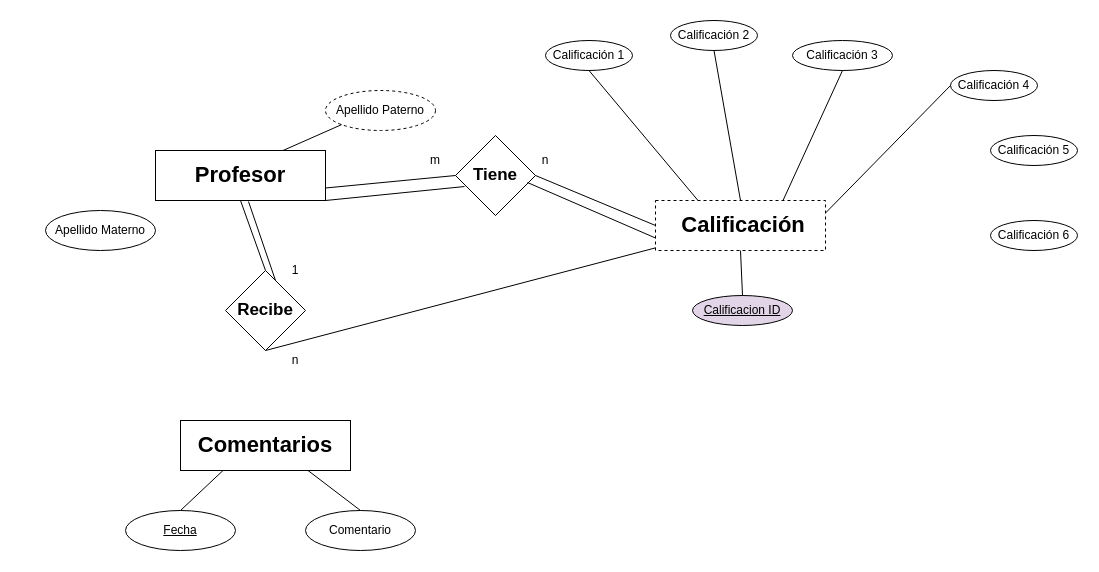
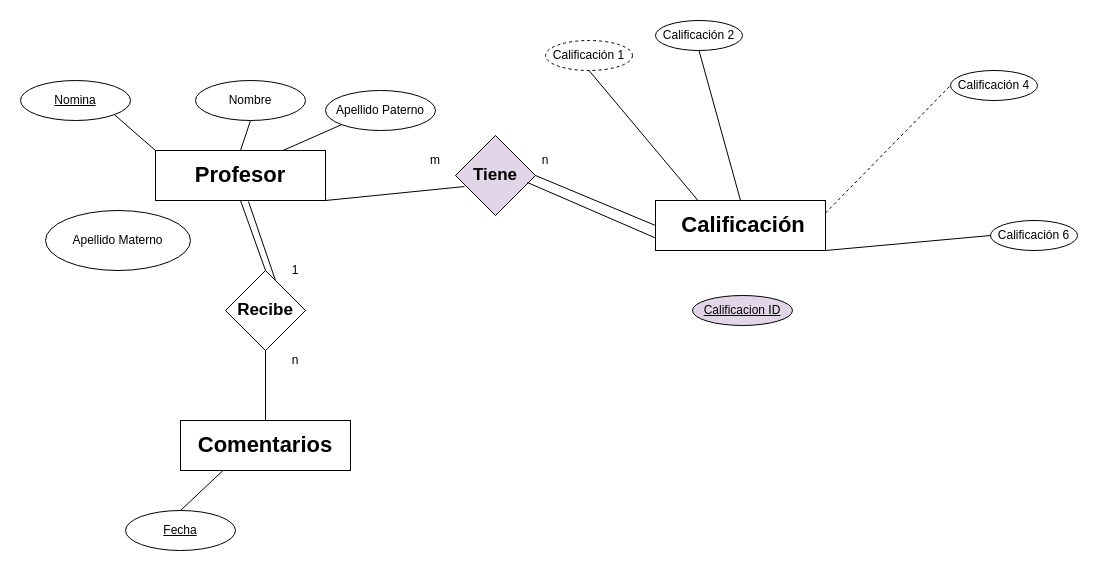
  <mxCell id="0" />
  <mxCell id="1" parent="0" />
  <mxCell id="2" value="&lt;b&gt;&lt;font style=&quot;font-size: 22px&quot;&gt;Profesor&lt;/font&gt;&lt;/b&gt;" style="rounded=0;whiteSpace=wrap;html=1;" parent="1" vertex="1"><mxGeometry x="155" y="150" width="170" height="50" as="geometry" /></mxCell>
- <mxCell id="5" value="Apellido Paterno" style="ellipse;whiteSpace=wrap;html=1;dashed=1;" parent="1" vertex="1"><mxGeometry x="325" y="90" width="110" height="40" as="geometry" /></mxCell>
+ <mxCell id="3" value="&lt;u&gt;Nomina&lt;/u&gt;" style="ellipse;whiteSpace=wrap;html=1;" parent="1" vertex="1"><mxGeometry x="20" y="80" width="110" height="40" as="geometry" /></mxCell>
+ <mxCell id="4" value="Nombre" style="ellipse;whiteSpace=wrap;html=1;" parent="1" vertex="1"><mxGeometry x="195" y="80" width="110" height="40" as="geometry" /></mxCell>
+ <mxCell id="5" value="Apellido Paterno" style="ellipse;whiteSpace=wrap;html=1;" parent="1" vertex="1"><mxGeometry x="325" y="90" width="110" height="40" as="geometry" /></mxCell>
+ <mxCell id="6" value="" style="endArrow=none;html=1;exitX=1;exitY=1;exitDx=0;exitDy=0;entryX=0;entryY=0;entryDx=0;entryDy=0;" parent="1" source="3" target="2" edge="1"><mxGeometry width="50" height="50" relative="1" as="geometry"><mxPoint x="120" y="120" as="sourcePoint" /><mxPoint x="505" y="160" as="targetPoint" /></mxGeometry></mxCell>
+ <mxCell id="7" value="" style="endArrow=none;html=1;exitX=0.5;exitY=1;exitDx=0;exitDy=0;entryX=0.5;entryY=0;entryDx=0;entryDy=0;" parent="1" source="4" target="2" edge="1"><mxGeometry width="50" height="50" relative="1" as="geometry"><mxPoint x="300" y="250" as="sourcePoint" /><mxPoint x="335" y="280" as="targetPoint" /></mxGeometry></mxCell>
  <mxCell id="8" value="" style="endArrow=none;html=1;exitX=0.75;exitY=0;exitDx=0;exitDy=0;entryX=0;entryY=1;entryDx=0;entryDy=0;" parent="1" source="2" target="5" edge="1"><mxGeometry width="50" height="50" relative="1" as="geometry"><mxPoint x="140" y="230" as="sourcePoint" /><mxPoint x="175" y="260" as="targetPoint" /></mxGeometry></mxCell>
- <mxCell id="9" value="Apellido Materno" style="ellipse;whiteSpace=wrap;html=1;" parent="1" vertex="1"><mxGeometry x="45" y="210" width="110" height="40" as="geometry" /></mxCell>
- <mxCell id="10" value="" style="endArrow=none;html=1;exitX=1;exitY=0.75;exitDx=0;exitDy=0;entryX=0;entryY=0.5;entryDx=0;entryDy=0;" parent="1" source="2" target="11" edge="1"><mxGeometry width="50" height="50" relative="1" as="geometry"><mxPoint x="325" y="240" as="sourcePoint" /><mxPoint x="435" y="175" as="targetPoint" /></mxGeometry></mxCell>
- <mxCell id="11" value="&lt;b&gt;&lt;font style=&quot;font-size: 17px&quot;&gt;Tiene&lt;/font&gt;&lt;/b&gt;" style="rhombus;whiteSpace=wrap;html=1;" parent="1" vertex="1"><mxGeometry x="455" y="135" width="80" height="80" as="geometry" /></mxCell>
+ <mxCell id="9" value="Apellido Materno" style="ellipse;whiteSpace=wrap;html=1;" parent="1" vertex="1"><mxGeometry x="45" y="210" width="145" height="60" as="geometry" /></mxCell>
+ <mxCell id="11" value="&lt;b&gt;&lt;font style=&quot;font-size: 17px&quot;&gt;Tiene&lt;/font&gt;&lt;/b&gt;" style="rhombus;whiteSpace=wrap;html=1;fillColor=#e1d5e7;" parent="1" vertex="1"><mxGeometry x="455" y="135" width="80" height="80" as="geometry" /></mxCell>
  <mxCell id="12" value="" style="endArrow=none;html=1;exitX=1;exitY=0.5;exitDx=0;exitDy=0;entryX=0;entryY=0.5;entryDx=0;entryDy=0;" parent="1" source="11" target="13" edge="1"><mxGeometry width="50" height="50" relative="1" as="geometry"><mxPoint x="595" y="197.5" as="sourcePoint" /><mxPoint x="635" y="175" as="targetPoint" /></mxGeometry></mxCell>
- <mxCell id="13" value="&lt;b&gt;&lt;font style=&quot;font-size: 22px&quot;&gt;&amp;nbsp;&lt;/font&gt;&lt;/b&gt;&lt;span style=&quot;font-size: 22px&quot;&gt;&lt;b&gt;Calificación&lt;/b&gt;&lt;/span&gt;" style="rounded=0;whiteSpace=wrap;html=1;dashed=1;" parent="1" vertex="1"><mxGeometry x="655" y="200" width="170" height="50" as="geometry" /></mxCell>
+ <mxCell id="13" value="&lt;b&gt;&lt;font style=&quot;font-size: 22px&quot;&gt;&amp;nbsp;&lt;/font&gt;&lt;/b&gt;&lt;span style=&quot;font-size: 22px&quot;&gt;&lt;b&gt;Calificación&lt;/b&gt;&lt;/span&gt;" style="rounded=0;whiteSpace=wrap;html=1;" parent="1" vertex="1"><mxGeometry x="655" y="200" width="170" height="50" as="geometry" /></mxCell>
  <mxCell id="14" value="&lt;u&gt;Calificacion ID&lt;/u&gt;" style="ellipse;whiteSpace=wrap;html=1;fillColor=#e1d5e7;" parent="1" vertex="1"><mxGeometry x="692" y="295" width="100" height="30" as="geometry" /></mxCell>
  <mxCell id="15" value="&lt;b&gt;&lt;font style=&quot;font-size: 17px&quot;&gt;Recibe&lt;/font&gt;&lt;/b&gt;" style="rhombus;whiteSpace=wrap;html=1;" parent="1" vertex="1"><mxGeometry x="225" y="270" width="80" height="80" as="geometry" /></mxCell>
- <mxCell id="16" value="" style="endArrow=none;html=1;exitX=0.5;exitY=1;exitDx=0;exitDy=0;" parent="1" source="15" target="13" edge="1"><mxGeometry width="50" height="50" relative="1" as="geometry"><mxPoint x="305" y="402.5" as="sourcePoint" /><mxPoint x="265" y="410" as="targetPoint" /></mxGeometry></mxCell>
+ <mxCell id="16" value="" style="endArrow=none;html=1;exitX=0.5;exitY=1;exitDx=0;exitDy=0;entryX=0.5;entryY=0;entryDx=0;entryDy=0;" parent="1" source="15" target="18" edge="1"><mxGeometry width="50" height="50" relative="1" as="geometry"><mxPoint x="305" y="402.5" as="sourcePoint" /><mxPoint x="265" y="410" as="targetPoint" /></mxGeometry></mxCell>
  <mxCell id="17" value="" style="endArrow=none;html=1;exitX=0.5;exitY=1;exitDx=0;exitDy=0;entryX=0.5;entryY=0;entryDx=0;entryDy=0;" parent="1" source="2" target="15" edge="1"><mxGeometry width="50" height="50" relative="1" as="geometry"><mxPoint x="295" y="260" as="sourcePoint" /><mxPoint x="425" y="247.5" as="targetPoint" /></mxGeometry></mxCell>
  <mxCell id="18" value="&lt;b&gt;&lt;font style=&quot;font-size: 22px&quot;&gt;Comentarios&lt;/font&gt;&lt;/b&gt;" style="rounded=0;whiteSpace=wrap;html=1;" parent="1" vertex="1"><mxGeometry x="180" y="420" width="170" height="50" as="geometry" /></mxCell>
  <mxCell id="19" value="&lt;u&gt;Fecha&lt;/u&gt;" style="ellipse;whiteSpace=wrap;html=1;" parent="1" vertex="1"><mxGeometry x="125" y="510" width="110" height="40" as="geometry" /></mxCell>
- <mxCell id="20" value="Comentario" style="ellipse;whiteSpace=wrap;html=1;" parent="1" vertex="1"><mxGeometry x="305" y="510" width="110" height="40" as="geometry" /></mxCell>
  <mxCell id="21" value="" style="endArrow=none;html=1;exitX=0.5;exitY=0;exitDx=0;exitDy=0;entryX=0.25;entryY=1;entryDx=0;entryDy=0;" parent="1" source="19" target="18" edge="1"><mxGeometry width="50" height="50" relative="1" as="geometry"><mxPoint x="455" y="410" as="sourcePoint" /><mxPoint x="505" y="360" as="targetPoint" /></mxGeometry></mxCell>
- <mxCell id="22" value="" style="endArrow=none;html=1;exitX=0.5;exitY=0;exitDx=0;exitDy=0;entryX=0.75;entryY=1;entryDx=0;entryDy=0;" parent="1" source="20" target="18" edge="1"><mxGeometry width="50" height="50" relative="1" as="geometry"><mxPoint x="455" y="410" as="sourcePoint" /><mxPoint x="505" y="360" as="targetPoint" /></mxGeometry></mxCell>
  <mxCell id="23" value="1" style="text;html=1;strokeColor=none;fillColor=none;align=center;verticalAlign=middle;whiteSpace=wrap;rounded=0;" parent="1" vertex="1"><mxGeometry x="285" y="260" width="20" height="20" as="geometry" /></mxCell>
  <mxCell id="24" value="n" style="text;html=1;strokeColor=none;fillColor=none;align=center;verticalAlign=middle;whiteSpace=wrap;rounded=0;" parent="1" vertex="1"><mxGeometry x="275" y="350" width="40" height="20" as="geometry" /></mxCell>
- <mxCell id="25" value="" style="endArrow=none;html=1;exitX=0.5;exitY=1;exitDx=0;exitDy=0;entryX=0.5;entryY=0;entryDx=0;entryDy=0;" parent="1" source="13" target="14" edge="1"><mxGeometry width="50" height="50" relative="1" as="geometry"><mxPoint x="758" y="150" as="sourcePoint" /><mxPoint x="722" y="90" as="targetPoint" /></mxGeometry></mxCell>
  <mxCell id="26" value="m" style="text;html=1;strokeColor=none;fillColor=none;align=center;verticalAlign=middle;whiteSpace=wrap;rounded=0;" parent="1" vertex="1"><mxGeometry x="415" y="150" width="40" height="20" as="geometry" /></mxCell>
  <mxCell id="27" value="n" style="text;html=1;strokeColor=none;fillColor=none;align=center;verticalAlign=middle;whiteSpace=wrap;rounded=0;" parent="1" vertex="1"><mxGeometry x="525" y="150" width="40" height="20" as="geometry" /></mxCell>
  <mxCell id="28" value="" style="endArrow=none;html=1;exitX=0.9;exitY=0.588;exitDx=0;exitDy=0;entryX=0;entryY=0.75;entryDx=0;entryDy=0;exitPerimeter=0;" parent="1" source="11" target="13" edge="1"><mxGeometry width="50" height="50" relative="1" as="geometry"><mxPoint x="535" y="185" as="sourcePoint" /><mxPoint x="655" y="185" as="targetPoint" /></mxGeometry></mxCell>
  <mxCell id="29" value="Calificación 6" style="ellipse;whiteSpace=wrap;html=1;" parent="1" vertex="1"><mxGeometry x="990" y="220" width="87" height="30" as="geometry" /></mxCell>
- <mxCell id="30" value="Calificación 2" style="ellipse;whiteSpace=wrap;html=1;" parent="1" vertex="1"><mxGeometry x="670" y="20" width="87" height="30" as="geometry" /></mxCell>
+ <mxCell id="30" value="Calificación 2" style="ellipse;whiteSpace=wrap;html=1;" parent="1" vertex="1"><mxGeometry x="655" y="20" width="87" height="30" as="geometry" /></mxCell>
  <mxCell id="31" value="Calificación 4" style="ellipse;whiteSpace=wrap;html=1;" parent="1" vertex="1"><mxGeometry x="950" y="70" width="87" height="30" as="geometry" /></mxCell>
- <mxCell id="32" value="Calificación 5" style="ellipse;whiteSpace=wrap;html=1;" parent="1" vertex="1"><mxGeometry x="990" y="135" width="87" height="30" as="geometry" /></mxCell>
- <mxCell id="33" value="Calificación 3&lt;br&gt;" style="ellipse;whiteSpace=wrap;html=1;" parent="1" vertex="1"><mxGeometry x="792" y="40" width="100" height="30" as="geometry" /></mxCell>
- <mxCell id="34" value="Calificación 1" style="ellipse;whiteSpace=wrap;html=1;" parent="1" vertex="1"><mxGeometry x="545" y="40" width="87" height="30" as="geometry" /></mxCell>
+ <mxCell id="34" value="Calificación 1" style="ellipse;whiteSpace=wrap;html=1;dashed=1;" parent="1" vertex="1"><mxGeometry x="545" y="40" width="87" height="30" as="geometry" /></mxCell>
  <mxCell id="35" value="" style="endArrow=none;html=1;exitX=0.25;exitY=0;exitDx=0;exitDy=0;entryX=0.5;entryY=1;entryDx=0;entryDy=0;" parent="1" source="13" target="34" edge="1"><mxGeometry width="50" height="50" relative="1" as="geometry"><mxPoint x="717.919" y="124.332" as="sourcePoint" /><mxPoint x="683.5" y="110" as="targetPoint" /></mxGeometry></mxCell>
  <mxCell id="36" value="" style="endArrow=none;html=1;exitX=0.5;exitY=0;exitDx=0;exitDy=0;entryX=0.5;entryY=1;entryDx=0;entryDy=0;" parent="1" source="13" target="30" edge="1"><mxGeometry width="50" height="50" relative="1" as="geometry"><mxPoint x="748.5" y="120" as="sourcePoint" /><mxPoint x="752.75" y="50" as="targetPoint" /></mxGeometry></mxCell>
- <mxCell id="37" value="" style="endArrow=none;html=1;exitX=0.75;exitY=0;exitDx=0;exitDy=0;entryX=0.5;entryY=1;entryDx=0;entryDy=0;" parent="1" source="13" target="33" edge="1"><mxGeometry width="50" height="50" relative="1" as="geometry"><mxPoint x="779.081" y="124.332" as="sourcePoint" /><mxPoint x="783.5" y="50" as="targetPoint" /></mxGeometry></mxCell>
- <mxCell id="39" value="" style="endArrow=none;html=1;exitX=1;exitY=0.25;exitDx=0;exitDy=0;entryX=0;entryY=0.5;entryDx=0;entryDy=0;" parent="1" source="13" target="31" edge="1"><mxGeometry width="50" height="50" relative="1" as="geometry"><mxPoint x="792" y="135" as="sourcePoint" /><mxPoint x="835" y="135" as="targetPoint" /></mxGeometry></mxCell>
+ <mxCell id="38" value="" style="endArrow=none;html=1;exitX=1;exitY=1;exitDx=0;exitDy=0;entryX=0;entryY=0.5;entryDx=0;entryDy=0;" parent="1" source="13" target="29" edge="1"><mxGeometry width="50" height="50" relative="1" as="geometry"><mxPoint x="779.081" y="145.668" as="sourcePoint" /><mxPoint x="873.5" y="165" as="targetPoint" /></mxGeometry></mxCell>
+ <mxCell id="39" value="" style="endArrow=none;html=1;exitX=1;exitY=0.25;exitDx=0;exitDy=0;entryX=0;entryY=0.5;entryDx=0;entryDy=0;dashed=1;" parent="1" source="13" target="31" edge="1"><mxGeometry width="50" height="50" relative="1" as="geometry"><mxPoint x="792" y="135" as="sourcePoint" /><mxPoint x="835" y="135" as="targetPoint" /></mxGeometry></mxCell>
  <mxCell id="40" value="" style="endArrow=none;html=1;exitX=0.547;exitY=1.02;exitDx=0;exitDy=0;entryX=0.5;entryY=0;entryDx=0;entryDy=0;exitPerimeter=0;" parent="1" source="2" edge="1"><mxGeometry width="50" height="50" relative="1" as="geometry"><mxPoint x="250" y="210" as="sourcePoint" /><mxPoint x="275" y="280" as="targetPoint" /></mxGeometry></mxCell>
  <mxCell id="41" value="" style="endArrow=none;html=1;exitX=1;exitY=0.75;exitDx=0;exitDy=0;entryX=0.113;entryY=0.638;entryDx=0;entryDy=0;entryPerimeter=0;" parent="1" target="11" edge="1"><mxGeometry width="50" height="50" relative="1" as="geometry"><mxPoint x="325" y="200" as="sourcePoint" /><mxPoint x="455" y="187.5" as="targetPoint" /></mxGeometry></mxCell>
